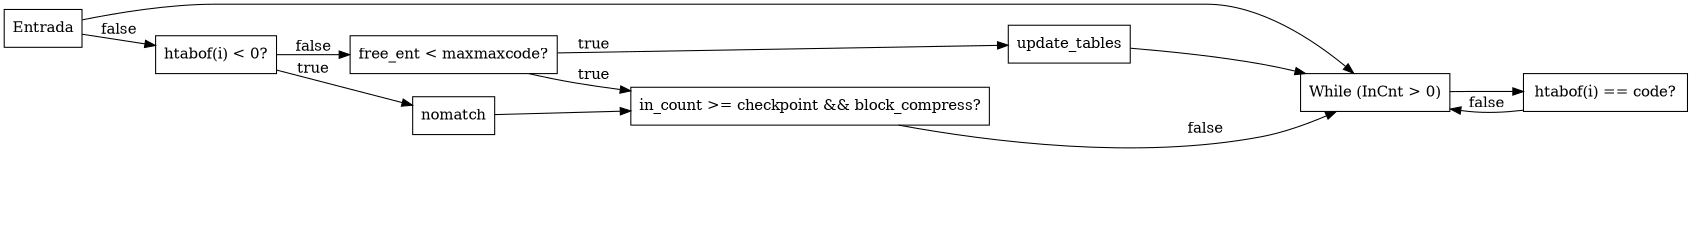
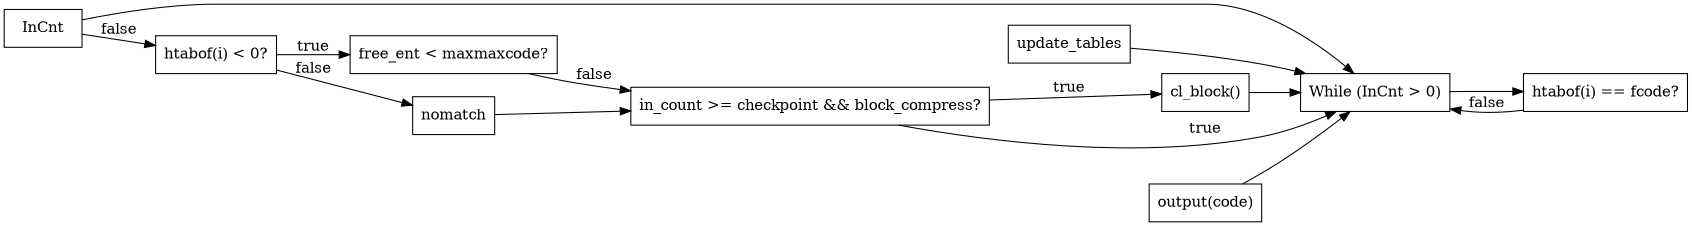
  digraph {
    rankdir=LR
    node [shape=box]
-   n1 [label=Entrada]
+   n1 [label=InCnt]
    n2 [label="While (InCnt > 0)"]
    n3 [label="htabof(i) < 0?"]
-   n4 [label="htabof(i) == code?"]
+   n4 [label="htabof(i) == fcode?"]
    n5 [label="free_ent < maxmaxcode?"]
    nomatch
    n7 [label="in_count >= checkpoint && block_compress?"]
    update_tables
+   n9 [label="cl_block()"]
+   n10 [label="output(code)"]
    n1 -> n2
    n1 -> n3 [label=false]
    n2 -> n4
-   n3 -> n5 [label=false]
-   n3 -> nomatch [label=true]
+   n3 -> n5 [label=true]
+   n3 -> nomatch [label=false]
    n4 -> n2 [label=false]
-   n5 -> n7 [label=true]
-   n5 -> update_tables [label=true]
+   n5 -> n7 [label=false]
    nomatch -> n7
-   n7 -> n2 [label=false]
+   n7 -> n2 [label=true]
+   n7 -> n9 [label=true]
    update_tables -> n2
+   n9 -> n2
+   n10 -> n2
  }
